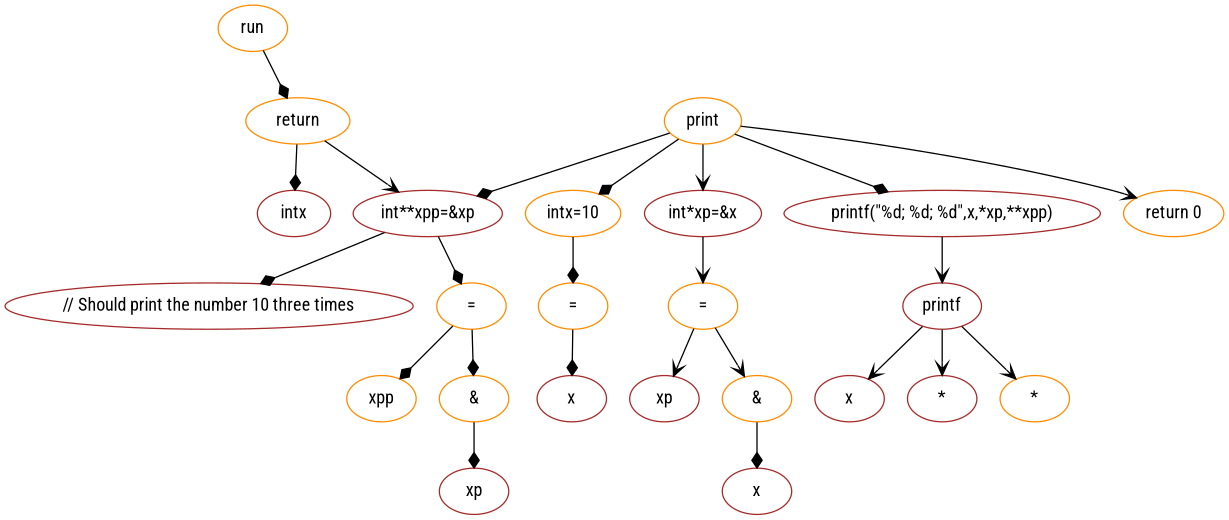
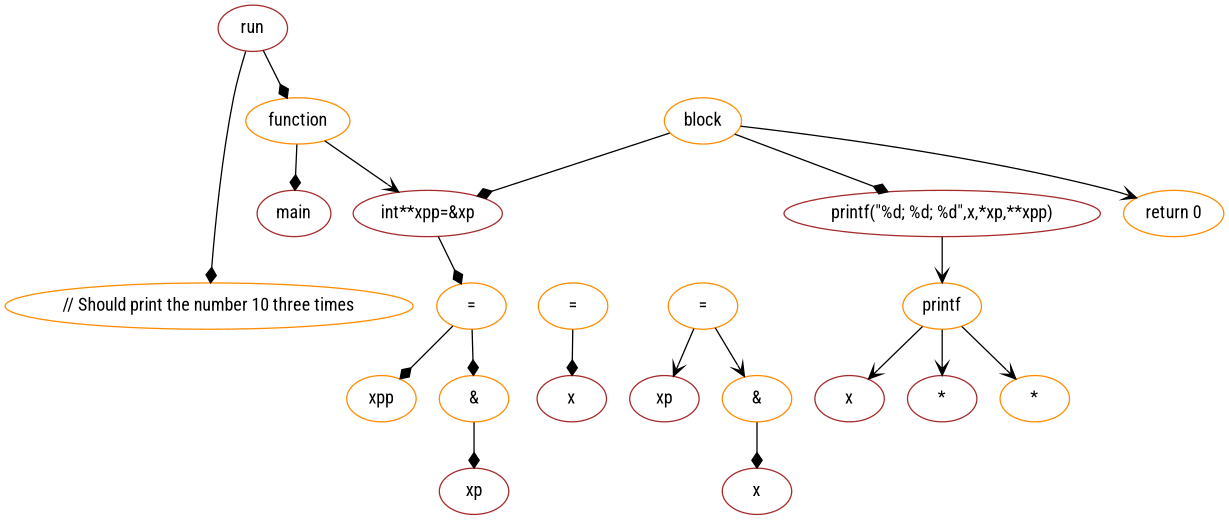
  digraph {
    fontname="Roboto Condensed"
    node [color=darkorange fontname="Roboto Condensed"]
    edge [arrowhead=diamond fontname="Roboto Condensed"]
-   n1 [label=run]
-   n2 [color=brown label="// Should print the number 10 three times\n"]
-   n3 [label=return]
-   n4 [color=brown label=intx]
+   n1 [color=brown label=run]
+   n2 [label="// Should print the number 10 three times\n"]
+   n3 [label=function]
+   n4 [color=brown label=main]
    n5 [color=brown label="int**xpp=&xp"]
-   n6 [label=print]
-   n7 [label="intx=10"]
-   n8 [color=brown label="int*xp=&x"]
+   n6 [label=block]
    n9 [color=brown label="printf(\"%d; %d; %d\",x,*xp,**xpp)"]
    n10 [label="return 0"]
    n11 [label="="]
    n12 [label="="]
    n13 [label="="]
-   n14 [color=brown label=printf]
+   n14 [label=printf]
    n15 [color=brown label=x]
    n16 [color=brown label=xp]
    n17 [label="&"]
    n18 [color=brown label=x]
    n19 [label=xpp]
    n20 [label="&"]
    n21 [color=brown label=xp]
    n22 [color=brown label=x]
    n23 [color=brown label="*"]
    n24 [label="*"]
-   n5 -> n2
+   n1 -> n2
    n1 -> n3
    n3 -> n4
    n3 -> n5 [arrowhead=vee]
    n5 -> n13
    n6 -> n5
-   n6 -> n7
-   n6 -> n8 [arrowhead=vee]
    n6 -> n9
    n6 -> n10 [arrowhead=vee]
-   n7 -> n11
-   n8 -> n12 [arrowhead=vee]
    n9 -> n14 [arrowhead=vee]
    n11 -> n15
    n12 -> n16 [arrowhead=vee]
    n12 -> n17 [arrowhead=vee]
    n13 -> n19
    n13 -> n20
    n14 -> n22 [arrowhead=vee]
    n14 -> n23 [arrowhead=vee]
    n14 -> n24 [arrowhead=vee]
    n17 -> n18
    n20 -> n21
  }
